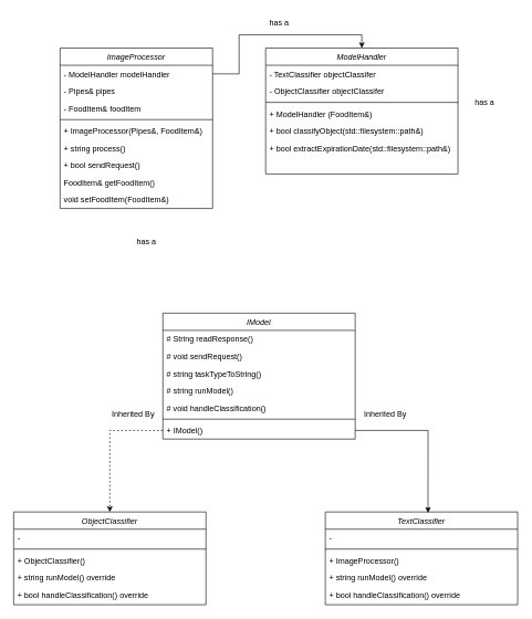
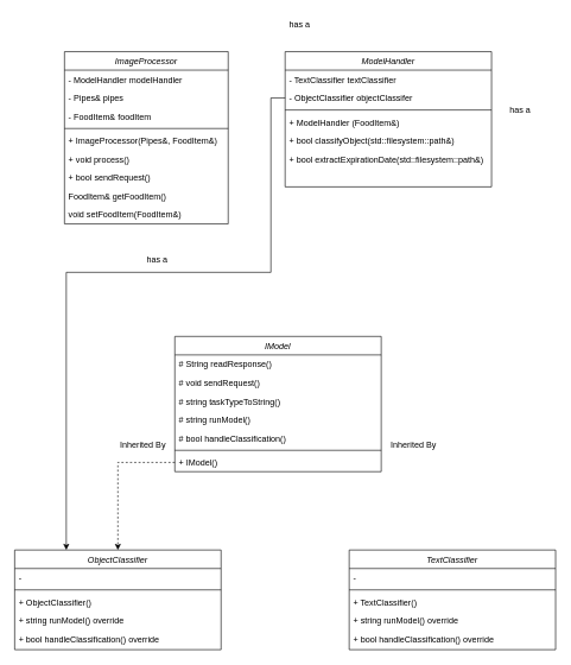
  <mxCell id="0" />
  <mxCell id="1" parent="0" />
  <mxCell id="2" value="ImageProcessor" style="swimlane;fontStyle=2;align=center;verticalAlign=top;childLayout=stackLayout;horizontal=1;startSize=26;horizontalStack=0;resizeParent=1;resizeLast=0;collapsible=1;marginBottom=0;rounded=0;shadow=0;strokeWidth=1;" parent="1" vertex="1"><mxGeometry x="90" y="72" width="230" height="242" as="geometry"><mxRectangle x="220" y="120" width="160" height="26" as="alternateBounds" /></mxGeometry></mxCell>
  <mxCell id="3" value="- ModelHandler modelHandler" style="text;align=left;verticalAlign=top;spacingLeft=4;spacingRight=4;overflow=hidden;rotatable=0;points=[[0,0.5],[1,0.5]];portConstraint=eastwest;" parent="2" vertex="1"><mxGeometry y="26" width="230" height="26" as="geometry" /></mxCell>
  <mxCell id="4" value="- Pipes&amp; pipes" style="text;align=left;verticalAlign=top;spacingLeft=4;spacingRight=4;overflow=hidden;rotatable=0;points=[[0,0.5],[1,0.5]];portConstraint=eastwest;rounded=0;shadow=0;html=0;" parent="2" vertex="1"><mxGeometry y="52" width="230" height="26" as="geometry" /></mxCell>
  <mxCell id="5" value="- FoodItem&amp; foodItem" style="text;align=left;verticalAlign=top;spacingLeft=4;spacingRight=4;overflow=hidden;rotatable=0;points=[[0,0.5],[1,0.5]];portConstraint=eastwest;rounded=0;shadow=0;html=0;" parent="2" vertex="1"><mxGeometry y="78" width="230" height="26" as="geometry" /></mxCell>
  <mxCell id="6" value="" style="line;html=1;strokeWidth=1;align=left;verticalAlign=middle;spacingTop=-1;spacingLeft=3;spacingRight=3;rotatable=0;labelPosition=right;points=[];portConstraint=eastwest;" parent="2" vertex="1"><mxGeometry y="104" width="230" height="8" as="geometry" /></mxCell>
  <mxCell id="7" value="+ ImageProcessor(Pipes&amp;, FoodItem&amp;)" style="text;align=left;verticalAlign=top;spacingLeft=4;spacingRight=4;overflow=hidden;rotatable=0;points=[[0,0.5],[1,0.5]];portConstraint=eastwest;" parent="2" vertex="1"><mxGeometry y="112" width="230" height="26" as="geometry" /></mxCell>
- <mxCell id="8" value="+ string process()" style="text;align=left;verticalAlign=top;spacingLeft=4;spacingRight=4;overflow=hidden;rotatable=0;points=[[0,0.5],[1,0.5]];portConstraint=eastwest;" parent="2" vertex="1"><mxGeometry y="138" width="230" height="26" as="geometry" /></mxCell>
+ <mxCell id="8" value="+ void process()" style="text;align=left;verticalAlign=top;spacingLeft=4;spacingRight=4;overflow=hidden;rotatable=0;points=[[0,0.5],[1,0.5]];portConstraint=eastwest;" parent="2" vertex="1"><mxGeometry y="138" width="230" height="26" as="geometry" /></mxCell>
  <mxCell id="9" value="+ bool sendRequest()" style="text;align=left;verticalAlign=top;spacingLeft=4;spacingRight=4;overflow=hidden;rotatable=0;points=[[0,0.5],[1,0.5]];portConstraint=eastwest;" parent="2" vertex="1"><mxGeometry y="164" width="230" height="26" as="geometry" /></mxCell>
  <mxCell id="10" value="FoodItem&amp; getFoodItem()" style="text;align=left;verticalAlign=top;spacingLeft=4;spacingRight=4;overflow=hidden;rotatable=0;points=[[0,0.5],[1,0.5]];portConstraint=eastwest;" parent="2" vertex="1"><mxGeometry y="190" width="230" height="26" as="geometry" /></mxCell>
  <mxCell id="11" value="void setFoodItem(FoodItem&amp;)" style="text;align=left;verticalAlign=top;spacingLeft=4;spacingRight=4;overflow=hidden;rotatable=0;points=[[0,0.5],[1,0.5]];portConstraint=eastwest;" parent="2" vertex="1"><mxGeometry y="216" width="230" height="26" as="geometry" /></mxCell>
  <mxCell id="12" value="ModelHandler" style="swimlane;fontStyle=2;align=center;verticalAlign=top;childLayout=stackLayout;horizontal=1;startSize=26;horizontalStack=0;resizeParent=1;resizeLast=0;collapsible=1;marginBottom=0;rounded=0;shadow=0;strokeWidth=1;" parent="1" vertex="1"><mxGeometry x="400" y="72" width="290" height="190" as="geometry"><mxRectangle x="220" y="120" width="160" height="26" as="alternateBounds" /></mxGeometry></mxCell>
- <mxCell id="13" value="- TextClassifier objectClassifer" style="text;align=left;verticalAlign=top;spacingLeft=4;spacingRight=4;overflow=hidden;rotatable=0;points=[[0,0.5],[1,0.5]];portConstraint=eastwest;rounded=0;shadow=0;html=0;" parent="12" vertex="1"><mxGeometry y="26" width="290" height="26" as="geometry" /></mxCell>
+ <mxCell id="13" value="- TextClassifier textClassifier" style="text;align=left;verticalAlign=top;spacingLeft=4;spacingRight=4;overflow=hidden;rotatable=0;points=[[0,0.5],[1,0.5]];portConstraint=eastwest;rounded=0;shadow=0;html=0;" parent="12" vertex="1"><mxGeometry y="26" width="290" height="26" as="geometry" /></mxCell>
  <mxCell id="14" value="- ObjectClassifier objectClassifer" style="text;align=left;verticalAlign=top;spacingLeft=4;spacingRight=4;overflow=hidden;rotatable=0;points=[[0,0.5],[1,0.5]];portConstraint=eastwest;rounded=0;shadow=0;html=0;" vertex="1" parent="12"><mxGeometry y="52" width="290" height="26" as="geometry" /></mxCell>
  <mxCell id="15" value="" style="line;html=1;strokeWidth=1;align=left;verticalAlign=middle;spacingTop=-1;spacingLeft=3;spacingRight=3;rotatable=0;labelPosition=right;points=[];portConstraint=eastwest;" parent="12" vertex="1"><mxGeometry y="78" width="290" height="8" as="geometry" /></mxCell>
  <mxCell id="16" value="+ ModelHandler (FoodItem&amp;)" style="text;align=left;verticalAlign=top;spacingLeft=4;spacingRight=4;overflow=hidden;rotatable=0;points=[[0,0.5],[1,0.5]];portConstraint=eastwest;" parent="12" vertex="1"><mxGeometry y="86" width="290" height="26" as="geometry" /></mxCell>
  <mxCell id="17" value="+ bool classifyObject(std::filesystem::path&amp;)" style="text;align=left;verticalAlign=top;spacingLeft=4;spacingRight=4;overflow=hidden;rotatable=0;points=[[0,0.5],[1,0.5]];portConstraint=eastwest;" parent="12" vertex="1"><mxGeometry y="112" width="290" height="26" as="geometry" /></mxCell>
  <mxCell id="18" value="+ bool extractExpirationDate(std::filesystem::path&amp;)" style="text;align=left;verticalAlign=top;spacingLeft=4;spacingRight=4;overflow=hidden;rotatable=0;points=[[0,0.5],[1,0.5]];portConstraint=eastwest;" parent="12" vertex="1"><mxGeometry y="138" width="290" height="26" as="geometry" /></mxCell>
  <mxCell id="19" style="edgeStyle=orthogonalEdgeStyle;rounded=0;orthogonalLoop=1;jettySize=auto;html=1;entryX=0;entryY=0.5;entryDx=0;entryDy=0;" parent="1" source="3" edge="1"><mxGeometry relative="1" as="geometry" /></mxCell>
  <mxCell id="20" value="ObjectClassifier" style="swimlane;fontStyle=2;align=center;verticalAlign=top;childLayout=stackLayout;horizontal=1;startSize=26;horizontalStack=0;resizeParent=1;resizeLast=0;collapsible=1;marginBottom=0;rounded=0;shadow=0;strokeWidth=1;" parent="1" vertex="1"><mxGeometry x="20" y="772" width="290" height="140" as="geometry"><mxRectangle x="220" y="120" width="160" height="26" as="alternateBounds" /></mxGeometry></mxCell>
  <mxCell id="21" value="-" style="text;align=left;verticalAlign=top;spacingLeft=4;spacingRight=4;overflow=hidden;rotatable=0;points=[[0,0.5],[1,0.5]];portConstraint=eastwest;rounded=0;shadow=0;html=0;" parent="20" vertex="1"><mxGeometry y="26" width="290" height="26" as="geometry" /></mxCell>
  <mxCell id="22" value="" style="line;html=1;strokeWidth=1;align=left;verticalAlign=middle;spacingTop=-1;spacingLeft=3;spacingRight=3;rotatable=0;labelPosition=right;points=[];portConstraint=eastwest;" parent="20" vertex="1"><mxGeometry y="52" width="290" height="8" as="geometry" /></mxCell>
  <mxCell id="23" value="+ ObjectClassifier()" style="text;align=left;verticalAlign=top;spacingLeft=4;spacingRight=4;overflow=hidden;rotatable=0;points=[[0,0.5],[1,0.5]];portConstraint=eastwest;" parent="20" vertex="1"><mxGeometry y="60" width="290" height="26" as="geometry" /></mxCell>
  <mxCell id="24" value="+ string runModel() override" style="text;align=left;verticalAlign=top;spacingLeft=4;spacingRight=4;overflow=hidden;rotatable=0;points=[[0,0.5],[1,0.5]];portConstraint=eastwest;" parent="20" vertex="1"><mxGeometry y="86" width="290" height="26" as="geometry" /></mxCell>
  <mxCell id="25" value="+ bool handleClassification() override" style="text;align=left;verticalAlign=top;spacingLeft=4;spacingRight=4;overflow=hidden;rotatable=0;points=[[0,0.5],[1,0.5]];portConstraint=eastwest;" parent="20" vertex="1"><mxGeometry y="112" width="290" height="26" as="geometry" /></mxCell>
  <mxCell id="26" value="TextClassifier" style="swimlane;fontStyle=2;align=center;verticalAlign=top;childLayout=stackLayout;horizontal=1;startSize=26;horizontalStack=0;resizeParent=1;resizeLast=0;collapsible=1;marginBottom=0;rounded=0;shadow=0;strokeWidth=1;" parent="1" vertex="1"><mxGeometry x="490" y="772" width="290" height="140" as="geometry"><mxRectangle x="220" y="120" width="160" height="26" as="alternateBounds" /></mxGeometry></mxCell>
  <mxCell id="27" value="-" style="text;align=left;verticalAlign=top;spacingLeft=4;spacingRight=4;overflow=hidden;rotatable=0;points=[[0,0.5],[1,0.5]];portConstraint=eastwest;" parent="26" vertex="1"><mxGeometry y="26" width="290" height="26" as="geometry" /></mxCell>
  <mxCell id="28" value="" style="line;html=1;strokeWidth=1;align=left;verticalAlign=middle;spacingTop=-1;spacingLeft=3;spacingRight=3;rotatable=0;labelPosition=right;points=[];portConstraint=eastwest;" parent="26" vertex="1"><mxGeometry y="52" width="290" height="8" as="geometry" /></mxCell>
- <mxCell id="29" value="+ ImageProcessor()" style="text;align=left;verticalAlign=top;spacingLeft=4;spacingRight=4;overflow=hidden;rotatable=0;points=[[0,0.5],[1,0.5]];portConstraint=eastwest;" parent="26" vertex="1"><mxGeometry y="60" width="290" height="26" as="geometry" /></mxCell>
+ <mxCell id="29" value="+ TextClassifier()" style="text;align=left;verticalAlign=top;spacingLeft=4;spacingRight=4;overflow=hidden;rotatable=0;points=[[0,0.5],[1,0.5]];portConstraint=eastwest;" parent="26" vertex="1"><mxGeometry y="60" width="290" height="26" as="geometry" /></mxCell>
  <mxCell id="30" value="+ string runModel() override" style="text;align=left;verticalAlign=top;spacingLeft=4;spacingRight=4;overflow=hidden;rotatable=0;points=[[0,0.5],[1,0.5]];portConstraint=eastwest;" parent="26" vertex="1"><mxGeometry y="86" width="290" height="26" as="geometry" /></mxCell>
  <mxCell id="31" value="+ bool handleClassification() override" style="text;align=left;verticalAlign=top;spacingLeft=4;spacingRight=4;overflow=hidden;rotatable=0;points=[[0,0.5],[1,0.5]];portConstraint=eastwest;" parent="26" vertex="1"><mxGeometry y="112" width="290" height="26" as="geometry" /></mxCell>
  <mxCell id="32" value="IModel" style="swimlane;fontStyle=2;align=center;verticalAlign=top;childLayout=stackLayout;horizontal=1;startSize=26;horizontalStack=0;resizeParent=1;resizeLast=0;collapsible=1;marginBottom=0;rounded=0;shadow=0;strokeWidth=1;" parent="1" vertex="1"><mxGeometry x="245" y="472" width="290" height="190" as="geometry"><mxRectangle x="220" y="120" width="160" height="26" as="alternateBounds" /></mxGeometry></mxCell>
  <mxCell id="33" value="# String readResponse()" style="text;align=left;verticalAlign=top;spacingLeft=4;spacingRight=4;overflow=hidden;rotatable=0;points=[[0,0.5],[1,0.5]];portConstraint=eastwest;" parent="32" vertex="1"><mxGeometry y="26" width="290" height="26" as="geometry" /></mxCell>
  <mxCell id="34" value="# void sendRequest()" style="text;align=left;verticalAlign=top;spacingLeft=4;spacingRight=4;overflow=hidden;rotatable=0;points=[[0,0.5],[1,0.5]];portConstraint=eastwest;" vertex="1" parent="32"><mxGeometry y="52" width="290" height="26" as="geometry" /></mxCell>
  <mxCell id="35" value="# string taskTypeToString()" style="text;align=left;verticalAlign=top;spacingLeft=4;spacingRight=4;overflow=hidden;rotatable=0;points=[[0,0.5],[1,0.5]];portConstraint=eastwest;" vertex="1" parent="32"><mxGeometry y="78" width="290" height="26" as="geometry" /></mxCell>
  <mxCell id="36" value="# string runModel()" style="text;align=left;verticalAlign=top;spacingLeft=4;spacingRight=4;overflow=hidden;rotatable=0;points=[[0,0.5],[1,0.5]];portConstraint=eastwest;" vertex="1" parent="32"><mxGeometry y="104" width="290" height="26" as="geometry" /></mxCell>
- <mxCell id="37" value="# void handleClassification()" style="text;align=left;verticalAlign=top;spacingLeft=4;spacingRight=4;overflow=hidden;rotatable=0;points=[[0,0.5],[1,0.5]];portConstraint=eastwest;rounded=0;shadow=0;html=0;" parent="32" vertex="1"><mxGeometry y="130" width="290" height="26" as="geometry" /></mxCell>
+ <mxCell id="37" value="# bool handleClassification()" style="text;align=left;verticalAlign=top;spacingLeft=4;spacingRight=4;overflow=hidden;rotatable=0;points=[[0,0.5],[1,0.5]];portConstraint=eastwest;rounded=0;shadow=0;html=0;" parent="32" vertex="1"><mxGeometry y="130" width="290" height="26" as="geometry" /></mxCell>
  <mxCell id="38" value="" style="line;html=1;strokeWidth=1;align=left;verticalAlign=middle;spacingTop=-1;spacingLeft=3;spacingRight=3;rotatable=0;labelPosition=right;points=[];portConstraint=eastwest;" parent="32" vertex="1"><mxGeometry y="156" width="290" height="8" as="geometry" /></mxCell>
  <mxCell id="39" value="+ IModel()" style="text;align=left;verticalAlign=top;spacingLeft=4;spacingRight=4;overflow=hidden;rotatable=0;points=[[0,0.5],[1,0.5]];portConstraint=eastwest;" parent="32" vertex="1"><mxGeometry y="164" width="290" height="26" as="geometry" /></mxCell>
  <mxCell id="40" style="edgeStyle=orthogonalEdgeStyle;rounded=0;orthogonalLoop=1;jettySize=auto;html=1;entryX=0.5;entryY=0;entryDx=0;entryDy=0;dashed=1;" edge="1" parent="1" source="39" target="20"><mxGeometry relative="1" as="geometry" /></mxCell>
- <mxCell id="41" style="edgeStyle=orthogonalEdgeStyle;rounded=0;orthogonalLoop=1;jettySize=auto;html=1;entryX=0.534;entryY=0.009;entryDx=0;entryDy=0;entryPerimeter=0;" edge="1" parent="1" source="39" target="26"><mxGeometry relative="1" as="geometry" /></mxCell>
  <mxCell id="42" value="Inherited By" style="text;html=1;align=center;verticalAlign=middle;resizable=0;points=[];autosize=1;strokeColor=none;fillColor=none;" vertex="1" parent="1"><mxGeometry x="535" y="610" width="90" height="30" as="geometry" /></mxCell>
  <mxCell id="43" value="Inherited By" style="text;html=1;align=center;verticalAlign=middle;resizable=0;points=[];autosize=1;strokeColor=none;fillColor=none;" vertex="1" parent="1"><mxGeometry x="155" y="610" width="90" height="30" as="geometry" /></mxCell>
- <mxCell id="45" style="edgeStyle=orthogonalEdgeStyle;rounded=0;orthogonalLoop=1;jettySize=auto;html=1;entryX=0.5;entryY=0;entryDx=0;entryDy=0;" edge="1" parent="1" source="3" target="12"><mxGeometry relative="1" as="geometry" /></mxCell>
+ <mxCell id="44" style="edgeStyle=orthogonalEdgeStyle;rounded=0;orthogonalLoop=1;jettySize=auto;html=1;entryX=0.25;entryY=0;entryDx=0;entryDy=0;" edge="1" parent="1" source="14" target="20"><mxGeometry relative="1" as="geometry"><mxPoint x="340" y="442" as="targetPoint" /><Array as="points"><mxPoint x="380" y="137" /><mxPoint x="380" y="382" /><mxPoint x="93" y="382" /></Array></mxGeometry></mxCell>
  <mxCell id="46" value="has a" style="text;html=1;align=center;verticalAlign=middle;resizable=0;points=[];autosize=1;strokeColor=none;fillColor=none;" vertex="1" parent="1"><mxGeometry x="395" y="20" width="50" height="30" as="geometry" /></mxCell>
  <mxCell id="47" value="has a" style="text;html=1;align=center;verticalAlign=middle;resizable=0;points=[];autosize=1;strokeColor=none;fillColor=none;" vertex="1" parent="1"><mxGeometry x="195" y="350" width="50" height="30" as="geometry" /></mxCell>
  <mxCell id="48" value="has a" style="text;html=1;align=center;verticalAlign=middle;resizable=0;points=[];autosize=1;strokeColor=none;fillColor=none;" vertex="1" parent="1"><mxGeometry x="705" y="140" width="50" height="30" as="geometry" /></mxCell>
